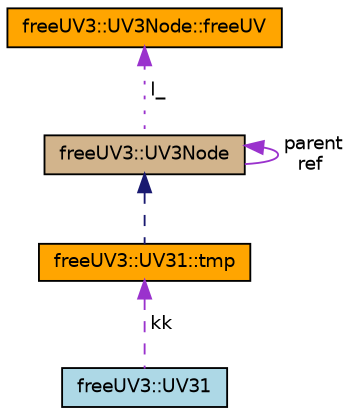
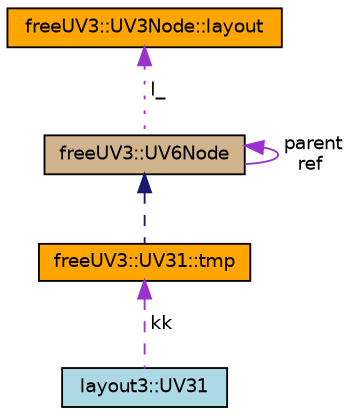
  digraph {
    node [color=black fillcolor=orange fontname=Helvetica fontsize=10 shape=record style=filled]
    edge [color=darkorchid3 dir=back fontname=Helvetica fontsize=10 labelfontname=Helvetica labelfontsize=10 style=dashed]
-   n1 [fillcolor=lightblue fontcolor=black height=0.2 label="freeUV3::UV31" width=0.4]
-   n2 [fillcolor=tan height=0.2 label="freeUV3::UV3Node" width=0.4]
+   n1 [fillcolor=lightblue fontcolor=black height=0.2 label="layout3::UV31" width=0.4]
+   n2 [fillcolor=tan height=0.2 label="freeUV3::UV6Node" width=0.4]
    n3 [height=0.2 label="freeUV3::UV31::tmp" width=0.4]
-   n4 [height=0.2 label="freeUV3::UV3Node::freeUV" width=0.4]
+   n4 [height=0.2 label="freeUV3::UV3Node::layout" width=0.4]
    n2 -> n2 [label=" parent\nref" style=solid]
    n2 -> n3 [color=midnightblue]
    n3 -> n1 [label=" kk"]
    n4 -> n2 [label=" l_" style=dotted]
  }
